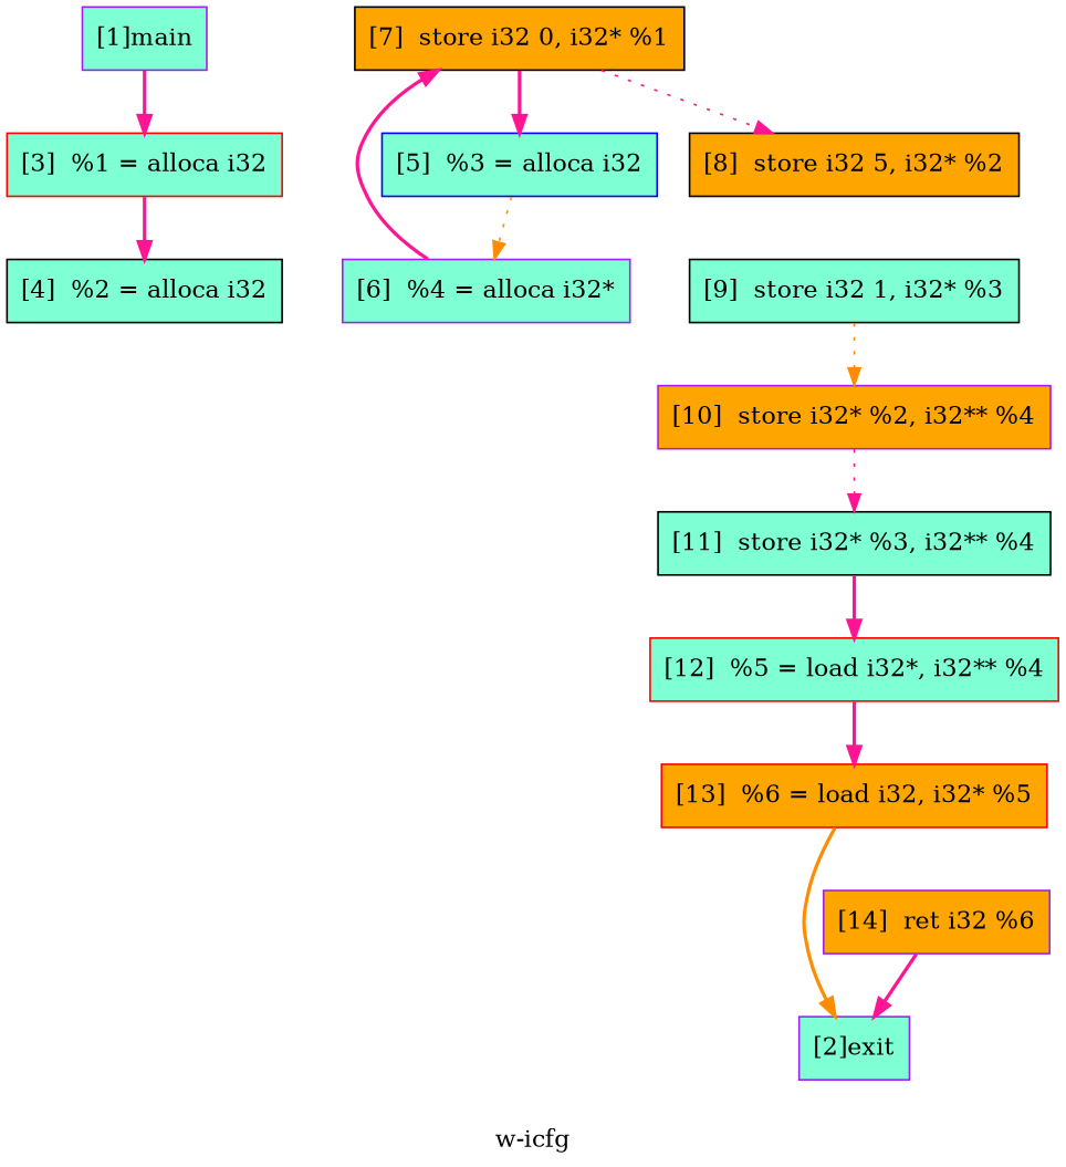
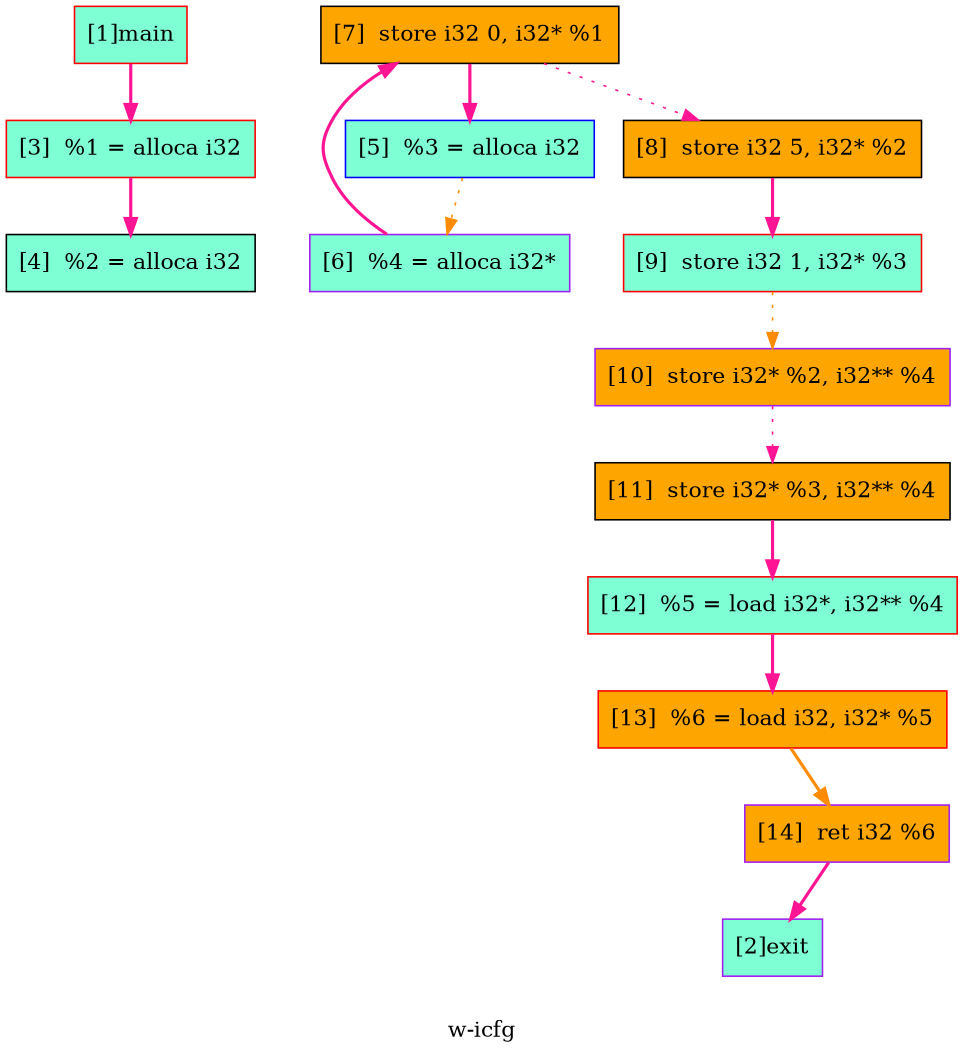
  digraph {
    label="w-icfg"
    node [color=purple fillcolor=aquamarine shape=rectangle style=filled]
    edge [color=deeppink style=bold]
-   n1 [label="[1]main"]
+   n1 [color=red label="[1]main"]
    n2 [color=red label="[3]  %1 = alloca i32"]
    n3 [color=black label="[4]  %2 = alloca i32"]
    n4 [label="[2]exit"]
    n5 [color=blue label="[5]  %3 = alloca i32"]
    n6 [label="[6]  %4 = alloca i32*"]
    n7 [color=black fillcolor=orange label="[7]  store i32 0, i32* %1"]
    n8 [color=black fillcolor=orange label="[8]  store i32 5, i32* %2"]
-   n9 [color=black label="[9]  store i32 1, i32* %3"]
+   n9 [color=red label="[9]  store i32 1, i32* %3"]
    n10 [fillcolor=orange label="[10]  store i32* %2, i32** %4"]
-   n11 [color=black label="[11]  store i32* %3, i32** %4"]
+   n11 [color=black fillcolor=orange label="[11]  store i32* %3, i32** %4"]
    n12 [color=red label="[12]  %5 = load i32*, i32** %4"]
    n13 [color=red fillcolor=orange label="[13]  %6 = load i32, i32* %5"]
    n14 [fillcolor=orange label="[14]  ret i32 %6"]
    n1 -> n2
    n2 -> n3
    n5 -> n6 [color=darkorange style=dotted]
    n6 -> n7
    n7 -> n5
    n7 -> n8 [style=dotted]
+   n8 -> n9
    n9 -> n10 [color=darkorange style=dotted]
    n10 -> n11 [style=dotted]
    n11 -> n12
    n12 -> n13
-   n13 -> n4 [color=darkorange]
+   n13 -> n14 [color=darkorange]
    n14 -> n4
  }
